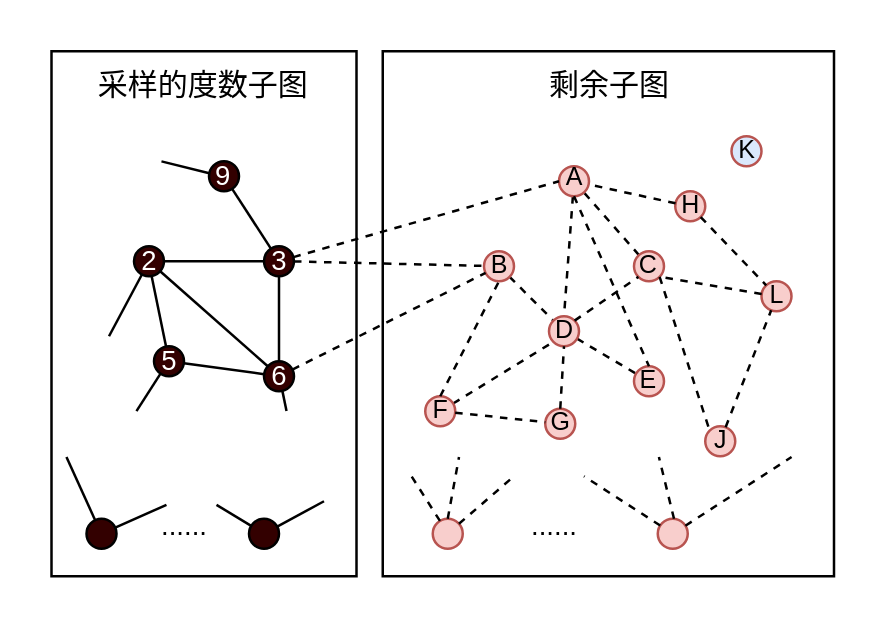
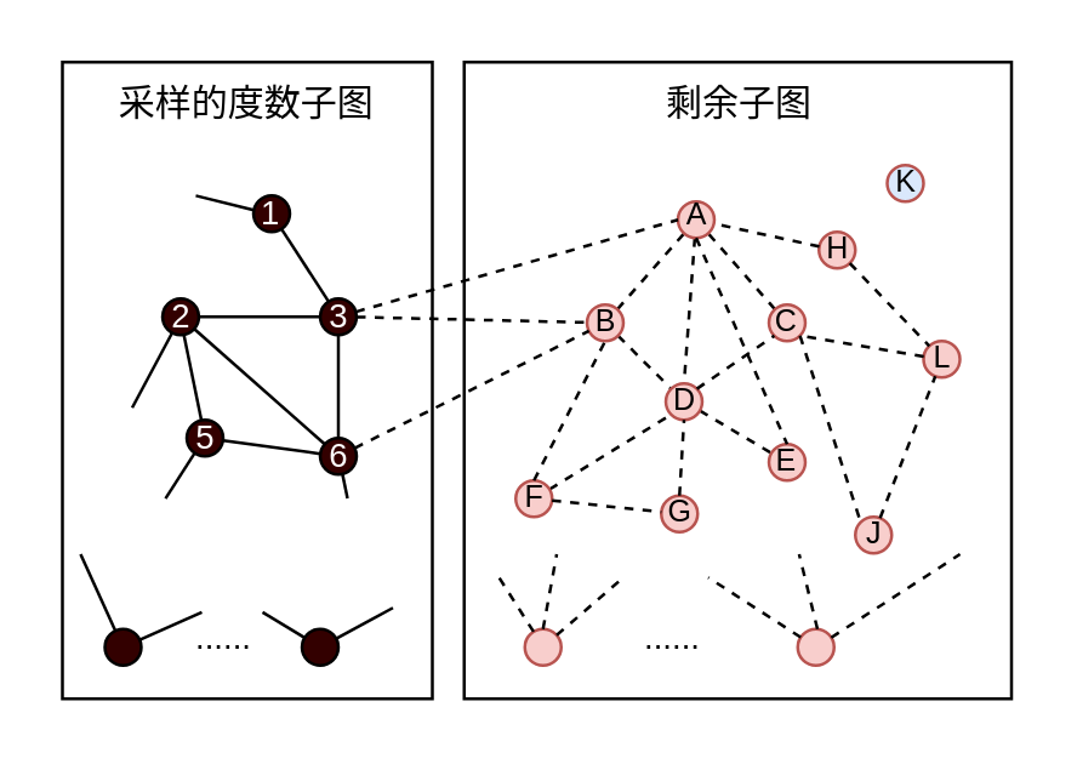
  <mxCell id="0" />
  <mxCell id="1" parent="0" />
  <mxCell id="2" value="剩余子图" style="rounded=0;whiteSpace=wrap;html=1;verticalAlign=top;" parent="1" vertex="1"><mxGeometry x="152.5" y="20" width="180.5" height="210" as="geometry" /></mxCell>
  <mxCell id="3" value="采样的度数子图" style="rounded=0;whiteSpace=wrap;html=1;verticalAlign=top;" parent="1" vertex="1"><mxGeometry x="20" y="20" width="122" height="210" as="geometry" /></mxCell>
- <mxCell id="4" value="9" style="ellipse;whiteSpace=wrap;html=1;aspect=fixed;fillColor=#330000;fontColor=#FFFFFF;fontSize=11;" parent="1" vertex="1"><mxGeometry x="83" y="64" width="12" height="12" as="geometry" /></mxCell>
+ <mxCell id="4" value="1" style="ellipse;whiteSpace=wrap;html=1;aspect=fixed;fillColor=#330000;fontColor=#FFFFFF;fontSize=11;" parent="1" vertex="1"><mxGeometry x="83" y="64" width="12" height="12" as="geometry" /></mxCell>
  <mxCell id="5" style="edgeStyle=none;rounded=0;orthogonalLoop=1;jettySize=auto;html=1;entryX=0;entryY=0.5;entryDx=0;entryDy=0;endArrow=none;endFill=0;fontSize=11;" parent="1" source="7" target="57" edge="1"><mxGeometry relative="1" as="geometry" /></mxCell>
  <mxCell id="6" style="edgeStyle=none;rounded=0;orthogonalLoop=1;jettySize=auto;html=1;endArrow=none;endFill=0;fontSize=11;" parent="1" source="7" target="11" edge="1"><mxGeometry relative="1" as="geometry" /></mxCell>
  <mxCell id="7" value="2" style="ellipse;whiteSpace=wrap;html=1;aspect=fixed;fillColor=#330000;fontColor=#FFFFFF;fontSize=11;spacingLeft=1;" parent="1" vertex="1"><mxGeometry x="53" y="98" width="12" height="12" as="geometry" /></mxCell>
  <mxCell id="8" style="rounded=0;orthogonalLoop=1;jettySize=auto;html=1;endArrow=none;endFill=0;fontSize=11;" parent="1" source="57" target="4" edge="1"><mxGeometry relative="1" as="geometry"><mxPoint x="88" y="64" as="targetPoint" /></mxGeometry></mxCell>
  <mxCell id="9" style="edgeStyle=none;rounded=0;orthogonalLoop=1;jettySize=auto;html=1;entryX=0.5;entryY=0;entryDx=0;entryDy=0;endArrow=none;endFill=0;fontSize=11;" parent="1" source="57" target="56" edge="1"><mxGeometry relative="1" as="geometry" /></mxCell>
  <mxCell id="10" style="edgeStyle=none;rounded=0;orthogonalLoop=1;jettySize=auto;html=1;endArrow=none;endFill=0;fontSize=11;" parent="1" source="11" target="56" edge="1"><mxGeometry relative="1" as="geometry"><mxPoint x="111" y="144" as="targetPoint" /></mxGeometry></mxCell>
  <mxCell id="11" value="5" style="ellipse;whiteSpace=wrap;html=1;aspect=fixed;fillColor=#330000;fontColor=#FFFFFF;fontSize=11;spacingLeft=1;" parent="1" vertex="1"><mxGeometry x="61" y="138" width="12" height="12" as="geometry" /></mxCell>
  <mxCell id="12" value="" style="ellipse;whiteSpace=wrap;html=1;aspect=fixed;fillColor=#330000;fontSize=11;" parent="1" vertex="1"><mxGeometry x="34" y="207" width="12" height="12" as="geometry" /></mxCell>
  <mxCell id="13" value="" style="ellipse;whiteSpace=wrap;html=1;aspect=fixed;fillColor=#330000;fontSize=11;" parent="1" vertex="1"><mxGeometry x="99" y="207" width="12" height="12" as="geometry" /></mxCell>
  <mxCell id="14" value="" style="endArrow=none;html=1;rounded=0;fontSize=11;entryX=0.049;entryY=0.773;entryDx=0;entryDy=0;entryPerimeter=0;" parent="1" source="12" target="3" edge="1"><mxGeometry width="50" height="50" relative="1" as="geometry"><mxPoint x="39" y="200" as="sourcePoint" /><mxPoint x="34" y="160" as="targetPoint" /></mxGeometry></mxCell>
  <mxCell id="15" value="" style="endArrow=none;html=1;rounded=0;fontSize=11;entryX=0.377;entryY=0.864;entryDx=0;entryDy=0;entryPerimeter=0;" parent="1" source="12" target="3" edge="1"><mxGeometry width="50" height="50" relative="1" as="geometry"><mxPoint x="4" y="190" as="sourcePoint" /><mxPoint x="64" y="180" as="targetPoint" /></mxGeometry></mxCell>
  <mxCell id="16" value="" style="endArrow=none;html=1;rounded=0;fontSize=11;" parent="1" source="13" edge="1"><mxGeometry width="50" height="50" relative="1" as="geometry"><mxPoint x="29" y="190" as="sourcePoint" /><mxPoint x="129" y="200" as="targetPoint" /></mxGeometry></mxCell>
  <mxCell id="17" value="" style="endArrow=none;html=1;rounded=0;fontSize=11;" parent="1" target="7" edge="1"><mxGeometry width="50" height="50" relative="1" as="geometry"><mxPoint x="43" y="134" as="sourcePoint" /><mxPoint x="53" y="134" as="targetPoint" /></mxGeometry></mxCell>
  <mxCell id="18" value="" style="endArrow=none;html=1;rounded=0;fontSize=11;exitX=0.295;exitY=0.727;exitDx=0;exitDy=0;exitPerimeter=0;" parent="1" target="11" edge="1"><mxGeometry width="50" height="50" relative="1" as="geometry"><mxPoint x="53.99" y="163.94" as="sourcePoint" /><mxPoint x="53" y="134" as="targetPoint" /></mxGeometry></mxCell>
  <mxCell id="19" value="......" style="text;html=1;align=center;verticalAlign=middle;resizable=0;points=[];autosize=1;strokeColor=none;fillColor=none;fontSize=11;" parent="1" vertex="1"><mxGeometry x="58" y="200" width="30" height="20" as="geometry" /></mxCell>
+ <mxCell id="20" style="edgeStyle=none;rounded=0;orthogonalLoop=1;jettySize=auto;html=1;endArrow=none;endFill=0;fontSize=11;dashed=1;" parent="1" source="23" target="30" edge="1"><mxGeometry relative="1" as="geometry"><mxPoint x="223" y="76" as="targetPoint" /></mxGeometry></mxCell>
  <mxCell id="21" style="edgeStyle=none;rounded=0;orthogonalLoop=1;jettySize=auto;html=1;entryX=0.5;entryY=0;entryDx=0;entryDy=0;endArrow=none;endFill=0;fontSize=11;dashed=1;" parent="1" source="30" target="27" edge="1"><mxGeometry relative="1" as="geometry" /></mxCell>
  <mxCell id="22" style="edgeStyle=none;rounded=0;orthogonalLoop=1;jettySize=auto;html=1;endArrow=none;endFill=0;fontSize=11;dashed=1;" parent="1" source="23" target="27" edge="1"><mxGeometry relative="1" as="geometry" /></mxCell>
  <mxCell id="23" value="B" style="ellipse;whiteSpace=wrap;html=1;aspect=fixed;fillColor=#f8cecc;fontSize=10;strokeColor=#b85450;spacingBottom=3;spacingRight=0;spacingLeft=1;" parent="1" vertex="1"><mxGeometry x="193" y="100" width="12" height="12" as="geometry" /></mxCell>
  <mxCell id="24" style="rounded=0;orthogonalLoop=1;jettySize=auto;html=1;endArrow=none;endFill=0;fontSize=11;dashed=1;" parent="1" source="25" target="30" edge="1"><mxGeometry relative="1" as="geometry"><mxPoint x="228" y="66" as="targetPoint" /></mxGeometry></mxCell>
  <mxCell id="25" value="C" style="ellipse;whiteSpace=wrap;html=1;aspect=fixed;fillColor=#f8cecc;fontSize=10;strokeColor=#b85450;spacingBottom=3;spacingRight=0;" parent="1" vertex="1"><mxGeometry x="253" y="100" width="12" height="12" as="geometry" /></mxCell>
  <mxCell id="26" style="edgeStyle=none;rounded=0;orthogonalLoop=1;jettySize=auto;html=1;endArrow=none;endFill=0;fontSize=11;dashed=1;" parent="1" source="27" target="28" edge="1"><mxGeometry relative="1" as="geometry" /></mxCell>
  <mxCell id="27" value="D" style="ellipse;whiteSpace=wrap;html=1;aspect=fixed;fillColor=#f8cecc;fontSize=10;strokeColor=#b85450;spacingBottom=3;spacingRight=0;spacingLeft=1;" parent="1" vertex="1"><mxGeometry x="219" y="126" width="12" height="12" as="geometry" /></mxCell>
  <mxCell id="28" value="E" style="ellipse;whiteSpace=wrap;html=1;aspect=fixed;fillColor=#f8cecc;fontSize=10;strokeColor=#b85450;spacingBottom=3;spacingRight=0;" parent="1" vertex="1"><mxGeometry x="253" y="146" width="12" height="12" as="geometry" /></mxCell>
  <mxCell id="29" value="" style="endArrow=none;html=1;rounded=0;entryX=0;entryY=1;entryDx=0;entryDy=0;fontSize=11;dashed=1;" parent="1" source="40" target="27" edge="1"><mxGeometry width="50" height="50" relative="1" as="geometry"><mxPoint x="203" y="156" as="sourcePoint" /><mxPoint x="193" y="136" as="targetPoint" /></mxGeometry></mxCell>
  <mxCell id="30" value="A" style="ellipse;whiteSpace=wrap;html=1;aspect=fixed;fillColor=#f8cecc;fontSize=10;strokeColor=#b85450;spacingBottom=4;spacingRight=0;spacingLeft=1;" parent="1" vertex="1"><mxGeometry x="223" y="66" width="12" height="12" as="geometry" /></mxCell>
  <mxCell id="31" value="" style="endArrow=none;html=1;rounded=0;fontSize=11;dashed=1;" parent="1" source="56" target="23" edge="1"><mxGeometry width="50" height="50" relative="1" as="geometry"><mxPoint x="115" y="204" as="sourcePoint" /><mxPoint x="119" y="184" as="targetPoint" /></mxGeometry></mxCell>
  <mxCell id="32" value="" style="endArrow=none;html=1;rounded=0;fontSize=11;entryX=0;entryY=0.5;entryDx=0;entryDy=0;dashed=1;" parent="1" source="57" target="30" edge="1"><mxGeometry width="50" height="50" relative="1" as="geometry"><mxPoint x="135" y="224" as="sourcePoint" /><mxPoint x="139" y="204" as="targetPoint" /></mxGeometry></mxCell>
  <mxCell id="33" value="" style="ellipse;whiteSpace=wrap;html=1;aspect=fixed;fillColor=#f8cecc;fontSize=10;strokeColor=#b85450;spacingBottom=3;spacingRight=0;" parent="1" vertex="1"><mxGeometry x="172.5" y="207" width="12" height="12" as="geometry" /></mxCell>
  <mxCell id="34" value="" style="ellipse;whiteSpace=wrap;html=1;aspect=fixed;fillColor=#f8cecc;fontSize=10;strokeColor=#b85450;spacingBottom=3;spacingRight=0;" parent="1" vertex="1"><mxGeometry x="262.5" y="207" width="12" height="12" as="geometry" /></mxCell>
  <mxCell id="35" value="" style="endArrow=none;html=1;rounded=0;fontSize=11;dashed=1;" parent="1" source="33" edge="1"><mxGeometry width="50" height="50" relative="1" as="geometry"><mxPoint x="177.5" y="200" as="sourcePoint" /><mxPoint x="164" y="190" as="targetPoint" /></mxGeometry></mxCell>
  <mxCell id="36" value="" style="endArrow=none;html=1;rounded=0;fontSize=11;dashed=1;" parent="1" source="33" edge="1"><mxGeometry width="50" height="50" relative="1" as="geometry"><mxPoint x="142.5" y="190" as="sourcePoint" /><mxPoint x="205" y="190" as="targetPoint" /></mxGeometry></mxCell>
  <mxCell id="37" value="" style="endArrow=none;html=1;rounded=0;fontSize=11;dashed=1;" parent="1" source="34" edge="1"><mxGeometry width="50" height="50" relative="1" as="geometry"><mxPoint x="176.5" y="190" as="sourcePoint" /><mxPoint x="233" y="190" as="targetPoint" /></mxGeometry></mxCell>
  <mxCell id="38" value="" style="endArrow=none;html=1;rounded=0;fontSize=11;dashed=1;entryX=0.906;entryY=0.773;entryDx=0;entryDy=0;entryPerimeter=0;" parent="1" source="34" target="2" edge="1"><mxGeometry width="50" height="50" relative="1" as="geometry"><mxPoint x="176.5" y="190" as="sourcePoint" /><mxPoint x="253" y="170" as="targetPoint" /></mxGeometry></mxCell>
  <mxCell id="39" value="......" style="text;html=1;align=center;verticalAlign=middle;resizable=0;points=[];autosize=1;strokeColor=none;fillColor=none;fontSize=11;" parent="1" vertex="1"><mxGeometry x="205.5" y="200" width="30" height="20" as="geometry" /></mxCell>
  <mxCell id="40" value="F" style="ellipse;whiteSpace=wrap;html=1;aspect=fixed;fillColor=#f8cecc;fontSize=10;strokeColor=#b85450;spacingBottom=3;spacingRight=0;" parent="1" vertex="1"><mxGeometry x="169.5" y="158" width="12" height="12" as="geometry" /></mxCell>
  <mxCell id="41" value="G" style="ellipse;whiteSpace=wrap;html=1;aspect=fixed;fillColor=#f8cecc;fontSize=10;strokeColor=#b85450;spacingBottom=3;spacingRight=1;spacingLeft=1;" parent="1" vertex="1"><mxGeometry x="217.5" y="163" width="12" height="12" as="geometry" /></mxCell>
  <mxCell id="42" value="" style="endArrow=none;html=1;rounded=0;fontSize=11;dashed=1;" parent="1" source="40" target="41" edge="1"><mxGeometry width="50" height="50" relative="1" as="geometry"><mxPoint x="202.219" y="159.039" as="sourcePoint" /><mxPoint x="224.757" y="146.243" as="targetPoint" /></mxGeometry></mxCell>
  <mxCell id="43" style="edgeStyle=none;rounded=0;orthogonalLoop=1;jettySize=auto;html=1;endArrow=none;endFill=0;fontSize=11;" parent="1" source="7" target="56" edge="1"><mxGeometry relative="1" as="geometry"><mxPoint x="82.948" y="154.791" as="sourcePoint" /><mxPoint x="115.055" y="159.19" as="targetPoint" /></mxGeometry></mxCell>
  <mxCell id="44" value="" style="endArrow=none;html=1;rounded=0;fontSize=11;exitX=0.787;exitY=0.727;exitDx=0;exitDy=0;exitPerimeter=0;" parent="1" target="56" edge="1"><mxGeometry width="50" height="50" relative="1" as="geometry"><mxPoint x="114.014" y="163.94" as="sourcePoint" /><mxPoint x="73.714" y="159.02" as="targetPoint" /></mxGeometry></mxCell>
  <mxCell id="45" value="" style="endArrow=none;html=1;rounded=0;fontSize=11;exitX=0.377;exitY=0.273;exitDx=0;exitDy=0;exitPerimeter=0;" parent="1" target="4" edge="1"><mxGeometry width="50" height="50" relative="1" as="geometry"><mxPoint x="63.994" y="64.06" as="sourcePoint" /><mxPoint x="122.24" y="165.87" as="targetPoint" /></mxGeometry></mxCell>
  <mxCell id="46" value="" style="endArrow=none;html=1;rounded=0;fontSize=11;exitX=0.541;exitY=0.864;exitDx=0;exitDy=0;exitPerimeter=0;" parent="1" source="3" target="13" edge="1"><mxGeometry width="50" height="50" relative="1" as="geometry"><mxPoint x="63.116" y="227.873" as="sourcePoint" /><mxPoint x="73.99" y="209.96" as="targetPoint" /></mxGeometry></mxCell>
  <mxCell id="47" value="H" style="ellipse;whiteSpace=wrap;html=1;aspect=fixed;fillColor=#f8cecc;fontSize=10;strokeColor=#b85450;spacingBottom=3;spacingRight=1;spacingLeft=1;" parent="1" vertex="1"><mxGeometry x="269.5" y="76" width="12" height="12" as="geometry" /></mxCell>
  <mxCell id="48" value="J" style="ellipse;whiteSpace=wrap;html=1;aspect=fixed;fillColor=#f8cecc;fontSize=10;strokeColor=#b85450;spacingBottom=3;spacingRight=0;" parent="1" vertex="1"><mxGeometry x="281.5" y="170" width="12" height="12" as="geometry" /></mxCell>
  <mxCell id="49" value="K" style="ellipse;whiteSpace=wrap;html=1;aspect=fixed;fillColor=#dae8fc;fontSize=10;strokeColor=#b85450;spacingBottom=3;spacingLeft=1;" parent="1" vertex="1"><mxGeometry x="292" y="54" width="12" height="12" as="geometry" /></mxCell>
  <mxCell id="50" style="rounded=0;orthogonalLoop=1;jettySize=auto;html=1;endArrow=none;endFill=0;fontSize=11;dashed=1;" parent="1" source="47" target="30" edge="1"><mxGeometry relative="1" as="geometry"><mxPoint x="242.247" y="87.046" as="targetPoint" /><mxPoint x="257.755" y="110.953" as="sourcePoint" /></mxGeometry></mxCell>
  <mxCell id="51" value="L" style="ellipse;whiteSpace=wrap;html=1;aspect=fixed;fillColor=#f8cecc;fontSize=10;strokeColor=#b85450;spacingBottom=3;spacingRight=0;spacingLeft=1;" parent="1" vertex="1"><mxGeometry x="304" y="112" width="12" height="12" as="geometry" /></mxCell>
  <mxCell id="52" value="" style="endArrow=none;html=1;rounded=0;fontSize=11;dashed=1;" parent="1" source="48" target="51" edge="1"><mxGeometry width="50" height="50" relative="1" as="geometry"><mxPoint x="261.313" y="218.703" as="sourcePoint" /><mxPoint x="243" y="200" as="targetPoint" /></mxGeometry></mxCell>
  <mxCell id="53" value="" style="endArrow=none;html=1;rounded=0;fontSize=11;dashed=1;" parent="1" source="47" target="51" edge="1"><mxGeometry width="50" height="50" relative="1" as="geometry"><mxPoint x="271.313" y="228.703" as="sourcePoint" /><mxPoint x="253" y="210" as="targetPoint" /></mxGeometry></mxCell>
  <mxCell id="54" value="" style="endArrow=none;html=1;rounded=0;fontSize=11;dashed=1;entryX=1;entryY=1;entryDx=0;entryDy=0;" parent="1" source="51" target="25" edge="1"><mxGeometry width="50" height="50" relative="1" as="geometry"><mxPoint x="281.313" y="238.703" as="sourcePoint" /><mxPoint x="263" y="220" as="targetPoint" /></mxGeometry></mxCell>
  <mxCell id="55" value="" style="endArrow=none;html=1;rounded=0;fontSize=11;dashed=1;" parent="1" source="57" target="23" edge="1"><mxGeometry width="50" height="50" relative="1" as="geometry"><mxPoint x="116.998" y="104.135" as="sourcePoint" /><mxPoint x="193.001" y="105.874" as="targetPoint" /></mxGeometry></mxCell>
  <mxCell id="56" value="6" style="ellipse;whiteSpace=wrap;html=1;aspect=fixed;fillColor=#330000;fontColor=#FFFFFF;fontSize=11;spacingLeft=1;" parent="1" vertex="1"><mxGeometry x="105" y="144" width="12" height="12" as="geometry" /></mxCell>
  <mxCell id="57" value="3" style="ellipse;whiteSpace=wrap;html=1;aspect=fixed;fillColor=#330000;fontColor=#FFFFFF;fontSize=11;spacingLeft=1;" parent="1" vertex="1"><mxGeometry x="105" y="98" width="12" height="12" as="geometry" /></mxCell>
  <mxCell id="58" value="" style="endArrow=none;html=1;rounded=0;fontSize=11;dashed=1;exitX=0.5;exitY=0;exitDx=0;exitDy=0;entryX=0.169;entryY=0.773;entryDx=0;entryDy=0;entryPerimeter=0;" parent="1" source="33" target="2" edge="1"><mxGeometry width="50" height="50" relative="1" as="geometry"><mxPoint x="174.028" y="204.063" as="sourcePoint" /><mxPoint x="196" y="185" as="targetPoint" /></mxGeometry></mxCell>
  <mxCell id="59" value="" style="endArrow=none;html=1;rounded=0;fontSize=11;dashed=1;exitX=0.5;exitY=0;exitDx=0;exitDy=0;entryX=0.612;entryY=0.773;entryDx=0;entryDy=0;entryPerimeter=0;" parent="1" target="2" edge="1"><mxGeometry width="50" height="50" relative="1" as="geometry"><mxPoint x="269" y="207" as="sourcePoint" /><mxPoint x="274.505" y="180.06" as="targetPoint" /></mxGeometry></mxCell>
  <mxCell id="60" style="rounded=0;orthogonalLoop=1;jettySize=auto;html=1;endArrow=none;endFill=0;fontSize=11;dashed=1;entryX=0;entryY=1;entryDx=0;entryDy=0;exitX=1;exitY=0;exitDx=0;exitDy=0;" parent="1" source="27" target="25" edge="1"><mxGeometry relative="1" as="geometry"><mxPoint x="242.967" y="86.501" as="targetPoint" /><mxPoint x="265.03" y="111.501" as="sourcePoint" /></mxGeometry></mxCell>
  <mxCell id="61" style="rounded=0;orthogonalLoop=1;jettySize=auto;html=1;endArrow=none;endFill=0;fontSize=11;dashed=1;entryX=0.5;entryY=0;entryDx=0;entryDy=0;exitX=0.5;exitY=1;exitDx=0;exitDy=0;" parent="1" source="30" target="28" edge="1"><mxGeometry relative="1" as="geometry"><mxPoint x="264.757" y="120.243" as="targetPoint" /><mxPoint x="239.243" y="137.757" as="sourcePoint" /></mxGeometry></mxCell>
  <mxCell id="62" style="edgeStyle=none;rounded=0;orthogonalLoop=1;jettySize=auto;html=1;endArrow=none;endFill=0;fontSize=11;dashed=1;exitX=0.5;exitY=0;exitDx=0;exitDy=0;entryX=0.5;entryY=1;entryDx=0;entryDy=0;" parent="1" source="41" target="27" edge="1"><mxGeometry relative="1" as="geometry"><mxPoint x="240.183" y="145.023" as="sourcePoint" /><mxPoint x="263.828" y="158.958" as="targetPoint" /></mxGeometry></mxCell>
  <mxCell id="63" style="edgeStyle=none;rounded=0;orthogonalLoop=1;jettySize=auto;html=1;endArrow=none;endFill=0;fontSize=11;dashed=1;exitX=0.5;exitY=0;exitDx=0;exitDy=0;entryX=0.5;entryY=1;entryDx=0;entryDy=0;" parent="1" source="40" target="23" edge="1"><mxGeometry relative="1" as="geometry"><mxPoint x="250.183" y="155.023" as="sourcePoint" /><mxPoint x="273.828" y="168.958" as="targetPoint" /></mxGeometry></mxCell>
  <mxCell id="64" style="edgeStyle=none;rounded=0;orthogonalLoop=1;jettySize=auto;html=1;endArrow=none;endFill=0;fontSize=11;dashed=1;entryX=0;entryY=0;entryDx=0;entryDy=0;exitX=1;exitY=1;exitDx=0;exitDy=0;" parent="1" source="25" target="48" edge="1"><mxGeometry relative="1" as="geometry"><mxPoint x="240.183" y="145.023" as="sourcePoint" /><mxPoint x="263.828" y="158.958" as="targetPoint" /></mxGeometry></mxCell>
